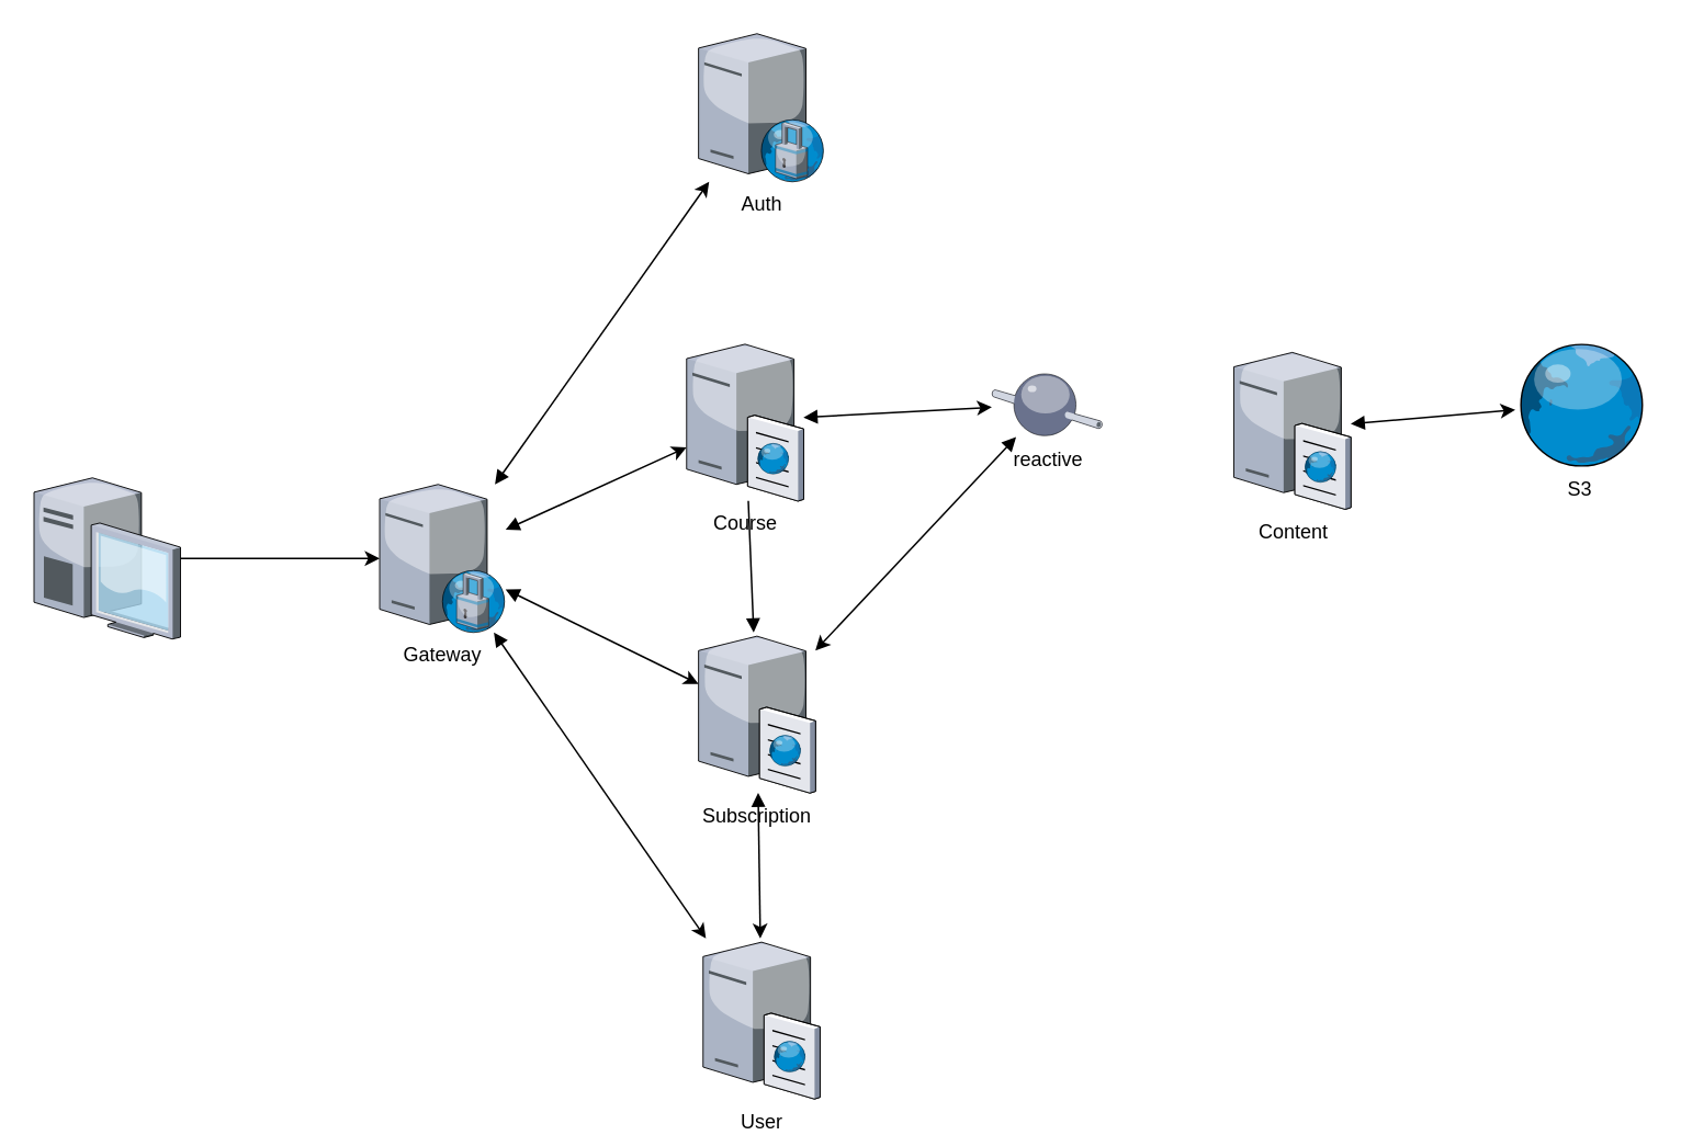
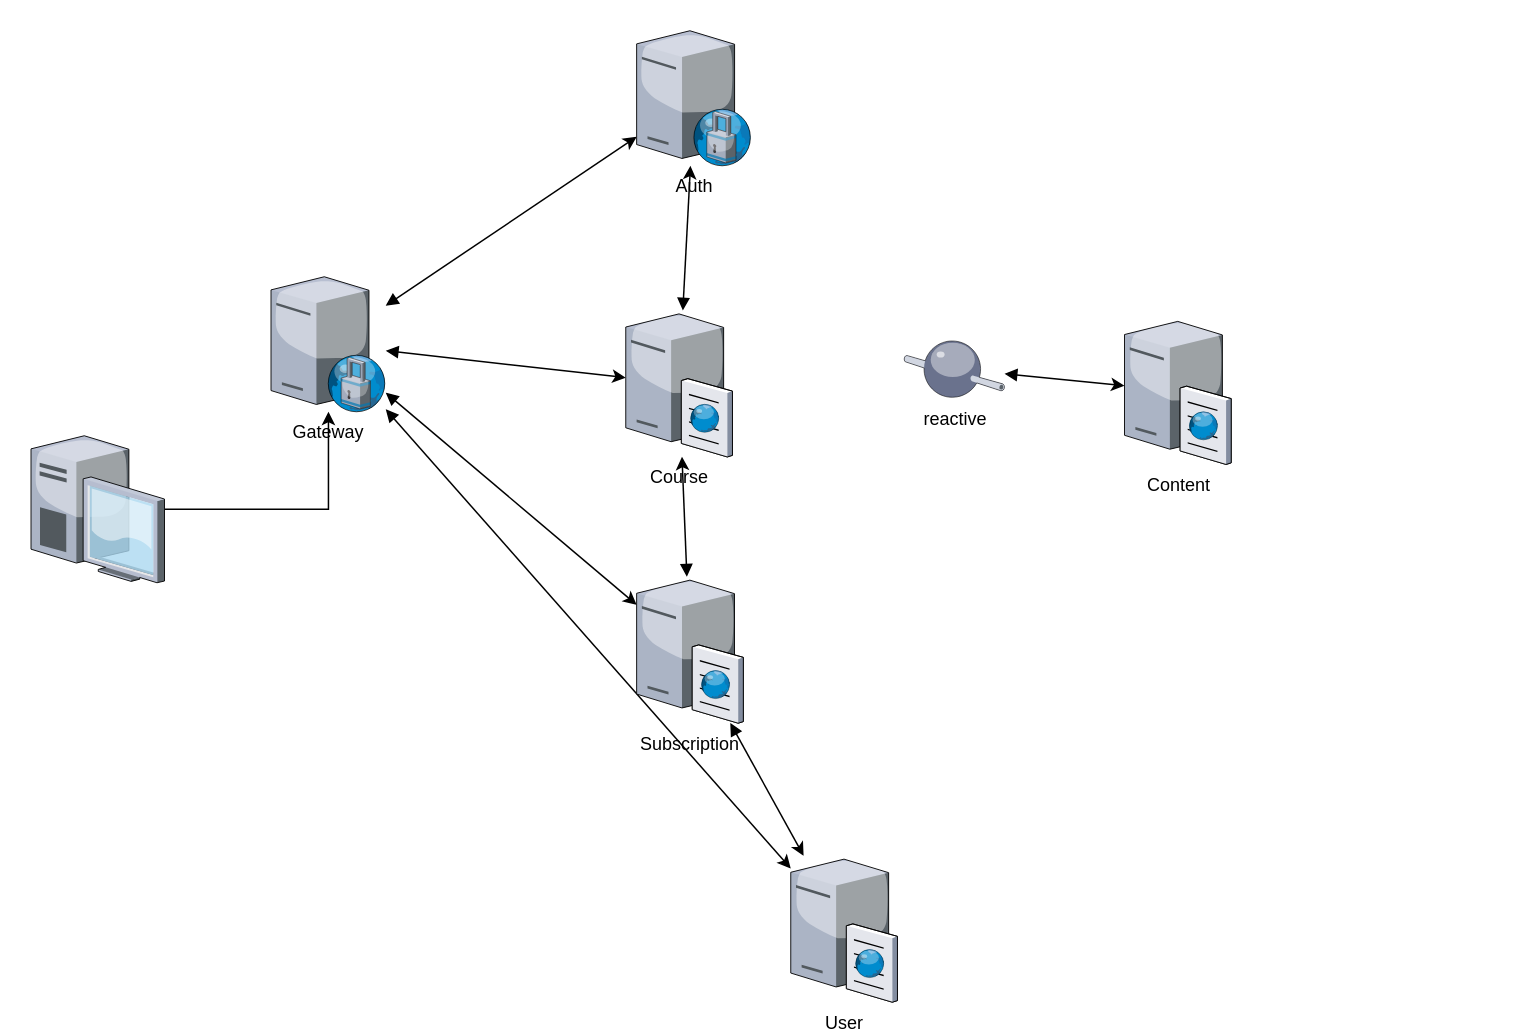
  <mxCell id="0" style=";html=1;" />
  <mxCell id="1" style=";html=1;" parent="0" />
  <mxCell id="2" value="" style="edgeStyle=orthogonalEdgeStyle;rounded=0;orthogonalLoop=1;jettySize=auto;html=1;" parent="1" source="3" target="8" edge="1"><mxGeometry relative="1" as="geometry"><mxPoint x="189" y="339" as="targetPoint" /></mxGeometry></mxCell>
  <mxCell id="3" value="" style="verticalLabelPosition=bottom;aspect=fixed;html=1;verticalAlign=top;strokeColor=none;align=center;outlineConnect=0;shape=mxgraph.citrix.desktop;" parent="1" vertex="1"><mxGeometry x="20" y="290" width="89" height="98" as="geometry" /></mxCell>
  <mxCell id="4" style="rounded=0;orthogonalLoop=1;jettySize=auto;html=1;strokeColor=#000000;startArrow=block;startFill=1;" parent="1" source="8" target="9" edge="1"><mxGeometry relative="1" as="geometry" /></mxCell>
  <mxCell id="5" style="edgeStyle=none;rounded=0;orthogonalLoop=1;jettySize=auto;html=1;startArrow=block;startFill=1;strokeColor=#000000;" parent="1" source="8" target="11" edge="1"><mxGeometry relative="1" as="geometry" /></mxCell>
  <mxCell id="6" style="edgeStyle=none;rounded=0;orthogonalLoop=1;jettySize=auto;html=1;startArrow=block;startFill=1;strokeColor=#000000;" parent="1" source="8" target="15" edge="1"><mxGeometry relative="1" as="geometry" /></mxCell>
  <mxCell id="7" style="edgeStyle=none;rounded=0;orthogonalLoop=1;jettySize=auto;html=1;startArrow=block;startFill=1;strokeColor=#000000;" parent="1" source="8" target="12" edge="1"><mxGeometry relative="1" as="geometry" /></mxCell>
- <mxCell id="8" value="Gateway" style="verticalLabelPosition=bottom;aspect=fixed;html=1;verticalAlign=top;strokeColor=none;align=center;outlineConnect=0;shape=mxgraph.citrix.proxy_server;" parent="1" vertex="1"><mxGeometry x="230" y="294" width="76.5" height="90" as="geometry" /></mxCell>
+ <mxCell id="8" value="Gateway" style="verticalLabelPosition=bottom;aspect=fixed;html=1;verticalAlign=top;strokeColor=none;align=center;outlineConnect=0;shape=mxgraph.citrix.proxy_server;" parent="1" vertex="1"><mxGeometry x="180" y="184" width="76.5" height="90" as="geometry" /></mxCell>
  <mxCell id="9" value="Auth" style="verticalLabelPosition=bottom;aspect=fixed;html=1;verticalAlign=top;strokeColor=none;align=center;outlineConnect=0;shape=mxgraph.citrix.proxy_server;" parent="1" vertex="1"><mxGeometry x="423.75" y="20" width="76.5" height="90" as="geometry" /></mxCell>
- <mxCell id="10" style="edgeStyle=none;rounded=0;orthogonalLoop=1;jettySize=auto;html=1;startArrow=block;startFill=1;strokeColor=#000000;" parent="1" source="11" target="19" edge="1"><mxGeometry relative="1" as="geometry"><mxPoint x="600" y="245.25" as="targetPoint" /></mxGeometry></mxCell>
+ <mxCell id="10" style="edgeStyle=none;rounded=0;orthogonalLoop=1;jettySize=auto;html=1;startArrow=block;startFill=1;strokeColor=#000000;" parent="1" source="11" target="9" edge="1"><mxGeometry relative="1" as="geometry"><mxPoint x="600" y="245.25" as="targetPoint" /></mxGeometry></mxCell>
  <mxCell id="11" value="Course" style="verticalLabelPosition=bottom;aspect=fixed;html=1;verticalAlign=top;strokeColor=none;align=center;outlineConnect=0;shape=mxgraph.citrix.cache_server;" parent="1" vertex="1"><mxGeometry x="416.5" y="206.5" width="71" height="97.5" as="geometry" /></mxCell>
- <mxCell id="12" value="User" style="verticalLabelPosition=bottom;aspect=fixed;html=1;verticalAlign=top;strokeColor=none;align=center;outlineConnect=0;shape=mxgraph.citrix.cache_server;" parent="1" vertex="1"><mxGeometry x="426.5" y="570" width="71" height="97.5" as="geometry" /></mxCell>
+ <mxCell id="12" value="User" style="verticalLabelPosition=bottom;aspect=fixed;html=1;verticalAlign=top;strokeColor=none;align=center;outlineConnect=0;shape=mxgraph.citrix.cache_server;" parent="1" vertex="1"><mxGeometry x="526.5" y="570" width="71" height="97.5" as="geometry" /></mxCell>
  <mxCell id="13" style="edgeStyle=none;rounded=0;orthogonalLoop=1;jettySize=auto;html=1;startArrow=block;startFill=1;strokeColor=#000000;" parent="1" source="15" target="12" edge="1"><mxGeometry relative="1" as="geometry" /></mxCell>
- <mxCell id="14" style="edgeStyle=none;rounded=0;orthogonalLoop=1;jettySize=auto;html=1;startArrow=block;startFill=1;strokeColor=#000000;endArrow=none;" parent="1" source="15" target="11" edge="1"><mxGeometry relative="1" as="geometry" /></mxCell>
+ <mxCell id="14" style="edgeStyle=none;rounded=0;orthogonalLoop=1;jettySize=auto;html=1;startArrow=block;startFill=1;strokeColor=#000000;" parent="1" source="15" target="11" edge="1"><mxGeometry relative="1" as="geometry" /></mxCell>
  <mxCell id="15" value="Subscription" style="verticalLabelPosition=bottom;aspect=fixed;html=1;verticalAlign=top;strokeColor=none;align=center;outlineConnect=0;shape=mxgraph.citrix.cache_server;" parent="1" vertex="1"><mxGeometry x="423.75" y="384" width="71" height="97.5" as="geometry" /></mxCell>
- <mxCell id="16" style="edgeStyle=none;rounded=0;orthogonalLoop=1;jettySize=auto;html=1;startArrow=block;startFill=1;strokeColor=#000000;" parent="1" source="20" target="17" edge="1"><mxGeometry relative="1" as="geometry"><mxPoint x="827.06" y="245.25" as="sourcePoint" /></mxGeometry></mxCell>
- <mxCell id="17" value="S3" style="verticalLabelPosition=bottom;aspect=fixed;html=1;verticalAlign=top;strokeColor=none;align=center;outlineConnect=0;shape=mxgraph.citrix.globe;" parent="1" vertex="1"><mxGeometry x="920" y="207.75" width="78.5" height="75" as="geometry" /></mxCell>
- <mxCell id="18" style="edgeStyle=none;rounded=0;orthogonalLoop=1;jettySize=auto;html=1;startArrow=block;startFill=1;strokeColor=#000000;" parent="1" source="19" target="15" edge="1"><mxGeometry relative="1" as="geometry"><mxPoint x="671" y="245.25" as="sourcePoint" /><mxPoint x="760" y="245.25" as="targetPoint" /></mxGeometry></mxCell>
+ <mxCell id="18" style="edgeStyle=none;rounded=0;orthogonalLoop=1;jettySize=auto;html=1;startArrow=block;startFill=1;strokeColor=#000000;" parent="1" source="19" target="20" edge="1"><mxGeometry relative="1" as="geometry"><mxPoint x="671" y="245.25" as="sourcePoint" /><mxPoint x="760" y="245.25" as="targetPoint" /></mxGeometry></mxCell>
  <mxCell id="19" value="reactive" style="verticalLabelPosition=bottom;aspect=fixed;html=1;verticalAlign=top;strokeColor=none;align=center;outlineConnect=0;shape=mxgraph.citrix.middleware;" vertex="1" parent="1"><mxGeometry x="601.97" y="225.25" width="67.06" height="40" as="geometry" /></mxCell>
  <mxCell id="20" value="Content" style="verticalLabelPosition=bottom;aspect=fixed;html=1;verticalAlign=top;strokeColor=none;align=center;outlineConnect=0;shape=mxgraph.citrix.cache_server;" vertex="1" parent="1"><mxGeometry x="749" y="211.5" width="71" height="97.5" as="geometry" /></mxCell>
